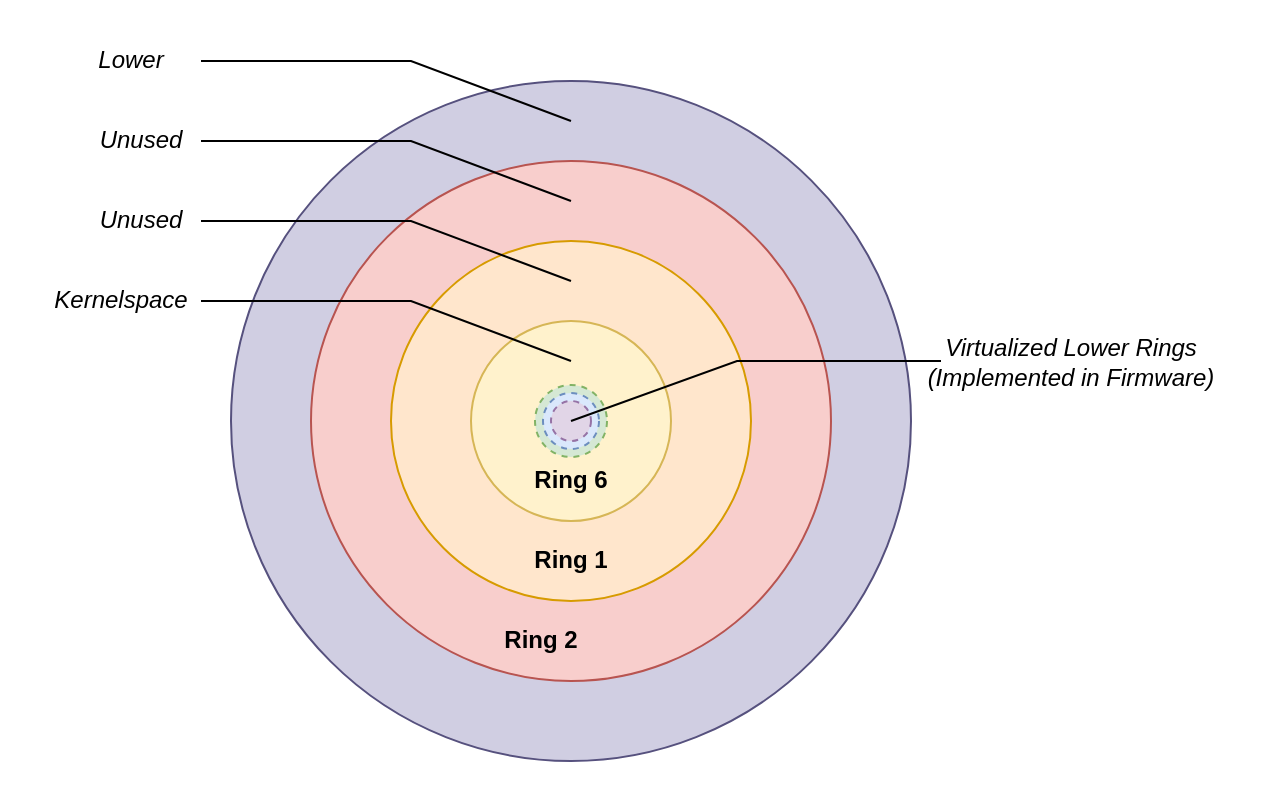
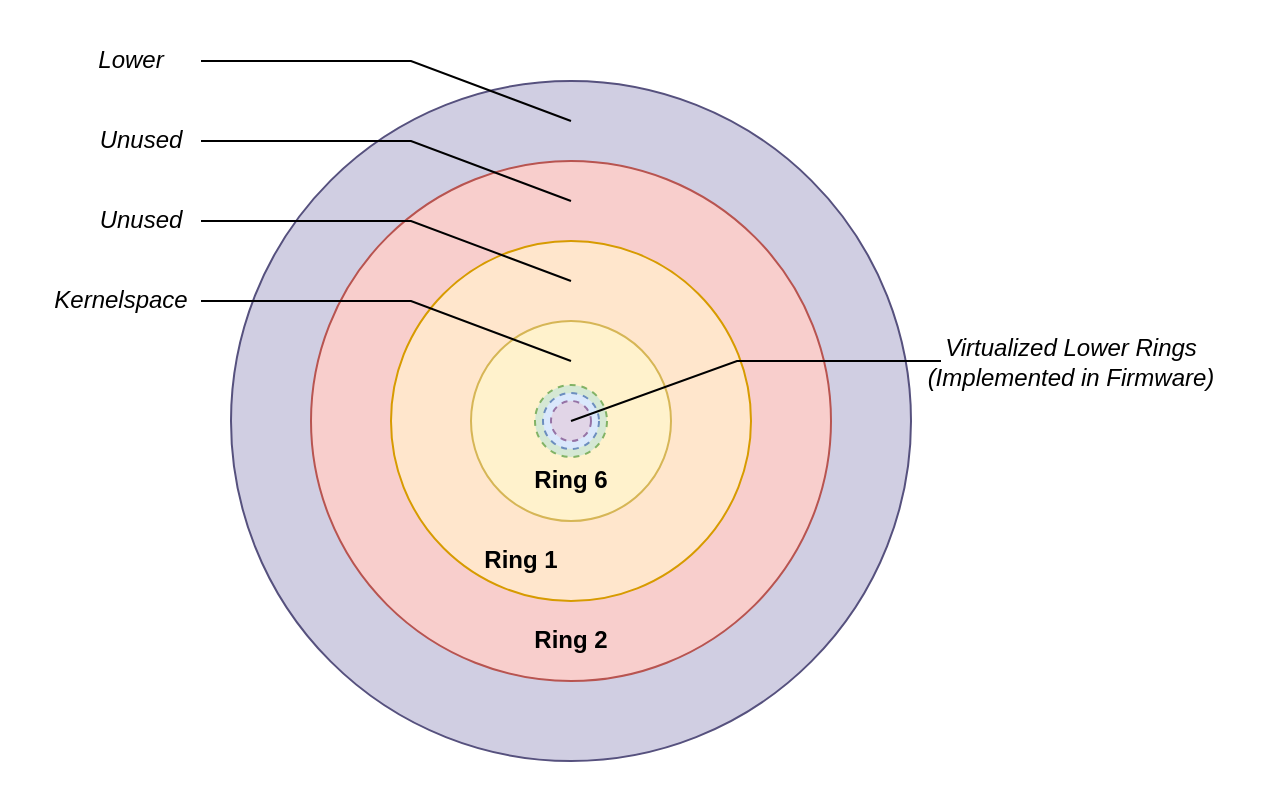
  <mxCell id="0" />
  <mxCell id="1" parent="0" />
  <mxCell id="2" value="" style="ellipse;whiteSpace=wrap;html=1;aspect=fixed;fillColor=#d0cee2;strokeColor=#56517e;" vertex="1" parent="1"><mxGeometry x="115" y="40" width="340" height="340" as="geometry" /></mxCell>
  <mxCell id="3" value="" style="ellipse;whiteSpace=wrap;html=1;aspect=fixed;fillColor=#f8cecc;strokeColor=#b85450;" vertex="1" parent="1"><mxGeometry x="155" y="80" width="260" height="260" as="geometry" /></mxCell>
  <mxCell id="4" value="" style="ellipse;whiteSpace=wrap;html=1;aspect=fixed;fillColor=#ffe6cc;strokeColor=#d79b00;" vertex="1" parent="1"><mxGeometry x="195" y="120" width="180" height="180" as="geometry" /></mxCell>
  <mxCell id="5" value="" style="ellipse;whiteSpace=wrap;html=1;aspect=fixed;fillColor=#fff2cc;strokeColor=#d6b656;" vertex="1" parent="1"><mxGeometry x="235" y="160" width="100" height="100" as="geometry" /></mxCell>
  <mxCell id="6" value="Kernelspace" style="text;html=1;align=center;verticalAlign=middle;resizable=0;points=[];autosize=1;strokeColor=none;fontStyle=2" vertex="1" parent="1"><mxGeometry x="20" y="140" width="80" height="20" as="geometry" /></mxCell>
  <mxCell id="7" value="Unused" style="text;html=1;align=center;verticalAlign=middle;resizable=0;points=[];autosize=1;strokeColor=none;fontStyle=2" vertex="1" parent="1"><mxGeometry x="40" y="100" width="60" height="20" as="geometry" /></mxCell>
  <mxCell id="8" value="Unused" style="text;html=1;align=center;verticalAlign=middle;resizable=0;points=[];autosize=1;strokeColor=none;fontStyle=2" vertex="1" parent="1"><mxGeometry x="40" y="60" width="60" height="20" as="geometry" /></mxCell>
  <mxCell id="9" value="Lower" style="text;html=1;align=center;verticalAlign=middle;resizable=0;points=[];autosize=1;strokeColor=none;fontStyle=2" vertex="1" parent="1"><mxGeometry x="30" y="20" width="70" height="20" as="geometry" /></mxCell>
  <mxCell id="10" value="" style="endArrow=none;html=1;rounded=0;" edge="1" parent="1"><mxGeometry width="50" height="50" relative="1" as="geometry"><mxPoint x="100" y="30" as="sourcePoint" /><mxPoint x="285" y="60" as="targetPoint" /><Array as="points"><mxPoint x="205" y="30" /></Array></mxGeometry></mxCell>
  <mxCell id="11" value="" style="endArrow=none;html=1;rounded=0;" edge="1" parent="1"><mxGeometry width="50" height="50" relative="1" as="geometry"><mxPoint x="100" y="70" as="sourcePoint" /><mxPoint x="285" y="100" as="targetPoint" /><Array as="points"><mxPoint x="205" y="70" /></Array></mxGeometry></mxCell>
  <mxCell id="12" value="" style="endArrow=none;html=1;rounded=0;" edge="1" parent="1"><mxGeometry width="50" height="50" relative="1" as="geometry"><mxPoint x="100" y="110" as="sourcePoint" /><mxPoint x="285" y="140" as="targetPoint" /><Array as="points"><mxPoint x="205" y="110" /></Array></mxGeometry></mxCell>
  <mxCell id="13" value="" style="endArrow=none;html=1;rounded=0;" edge="1" parent="1"><mxGeometry width="50" height="50" relative="1" as="geometry"><mxPoint x="100" y="150" as="sourcePoint" /><mxPoint x="285" y="180" as="targetPoint" /><Array as="points"><mxPoint x="205" y="150" /></Array></mxGeometry></mxCell>
  <mxCell id="14" value="Ring 6" style="text;html=1;align=center;verticalAlign=middle;resizable=0;points=[];autosize=1;strokeColor=none;fontStyle=1" vertex="1" parent="1"><mxGeometry x="260" y="230" width="50" height="20" as="geometry" /></mxCell>
- <mxCell id="15" value="Ring 1" style="text;html=1;align=center;verticalAlign=middle;resizable=0;points=[];autosize=1;strokeColor=none;fontStyle=1" vertex="1" parent="1"><mxGeometry x="260" y="270" width="50" height="20" as="geometry" /></mxCell>
- <mxCell id="16" value="Ring 2" style="text;html=1;align=center;verticalAlign=middle;resizable=0;points=[];autosize=1;strokeColor=none;fontStyle=1" vertex="1" parent="1"><mxGeometry x="245" y="310" width="50" height="20" as="geometry" /></mxCell>
+ <mxCell id="15" value="Ring 1" style="text;html=1;align=center;verticalAlign=middle;resizable=0;points=[];autosize=1;strokeColor=none;fontStyle=1" vertex="1" parent="1"><mxGeometry x="235" y="270" width="50" height="20" as="geometry" /></mxCell>
+ <mxCell id="16" value="Ring 2" style="text;html=1;align=center;verticalAlign=middle;resizable=0;points=[];autosize=1;strokeColor=none;fontStyle=1" vertex="1" parent="1"><mxGeometry x="260" y="310" width="50" height="20" as="geometry" /></mxCell>
  <mxCell id="17" value="Virtualized Lower Rings&lt;br&gt;(Implemented in Firmware)" style="text;html=1;align=center;verticalAlign=middle;resizable=0;points=[];autosize=1;strokeColor=none;fontStyle=2" vertex="1" parent="1"><mxGeometry x="455" y="166" width="160" height="30" as="geometry" /></mxCell>
  <mxCell id="18" value="" style="ellipse;whiteSpace=wrap;html=1;aspect=fixed;fillColor=#d5e8d4;strokeColor=#82b366;dashed=1;" vertex="1" parent="1"><mxGeometry x="267" y="192" width="36" height="36" as="geometry" /></mxCell>
  <mxCell id="19" value="" style="ellipse;whiteSpace=wrap;html=1;aspect=fixed;fillColor=#dae8fc;strokeColor=#6c8ebf;dashed=1;" vertex="1" parent="1"><mxGeometry x="271" y="196" width="28" height="28" as="geometry" /></mxCell>
  <mxCell id="20" value="" style="ellipse;whiteSpace=wrap;html=1;aspect=fixed;fillColor=#e1d5e7;strokeColor=#9673a6;dashed=1;" vertex="1" parent="1"><mxGeometry x="275" y="200" width="20" height="20" as="geometry" /></mxCell>
  <mxCell id="21" value="" style="endArrow=none;html=1;rounded=0;" edge="1" parent="1"><mxGeometry width="50" height="50" relative="1" as="geometry"><mxPoint x="470" y="180" as="sourcePoint" /><mxPoint x="285" y="210" as="targetPoint" /><Array as="points"><mxPoint x="368" y="180" /></Array></mxGeometry></mxCell>
